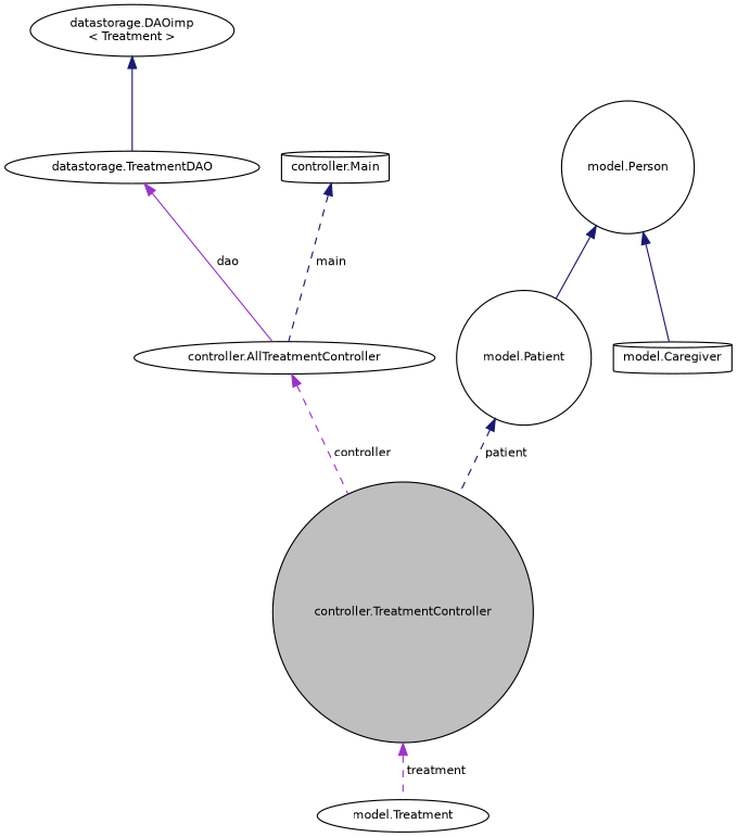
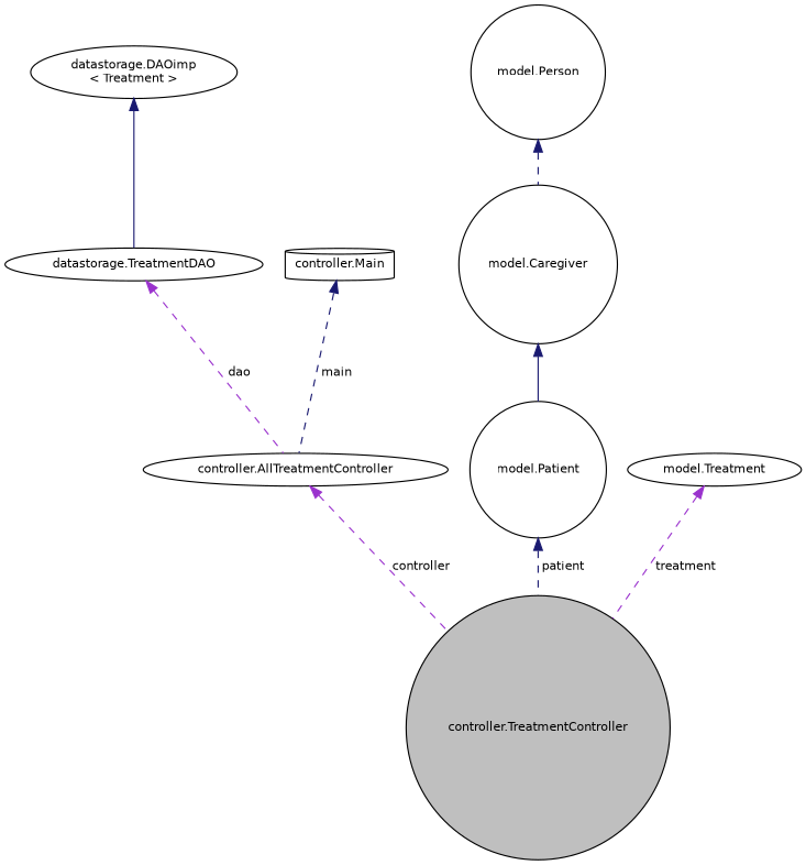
  digraph {
    node [color=black fillcolor=white fontname=Helvetica fontsize=10 shape=ellipse style=filled]
    edge [color=midnightblue dir=back fontname=Helvetica fontsize=10 labelfontname=Helvetica labelfontsize=10 style=dashed]
    n1 [fillcolor=grey75 fontcolor=black height=0.2 label="controller.TreatmentController" shape=circle width=0.4]
    n2 [height=0.2 label="controller.AllTreatmentController" width=0.4]
    n3 [height=0.2 label="datastorage.TreatmentDAO" width=0.4]
    n4 [height=0.2 label="datastorage.DAOimp\l\< Treatment \>" width=0.4]
    n5 [height=0.2 label="controller.Main" shape=cylinder width=0.4]
    n6 [height=0.2 label="model.Patient" shape=circle width=0.4]
    n7 [height=0.2 label="model.Person" shape=circle width=0.4]
-   n8 [height=0.2 label="model.Caregiver" shape=cylinder width=0.4]
+   n8 [height=0.2 label="model.Caregiver" shape=circle width=0.4]
    n9 [height=0.2 label="model.Treatment" width=0.4]
    n2 -> n1 [color=darkorchid3 label=" controller"]
-   n3 -> n2 [color=darkorchid3 label=" dao" style=solid]
+   n3 -> n2 [color=darkorchid3 label=" dao"]
    n4 -> n3 [style=solid]
    n5 -> n2 [label=" main"]
    n6 -> n1 [label=" patient"]
-   n7 -> n6 [style=solid]
-   n7 -> n8 [style=solid]
-   n1 -> n9 [color=darkorchid3 label=" treatment"]
+   n8 -> n6 [style=solid]
+   n7 -> n8
+   n9 -> n1 [color=darkorchid3 label=" treatment"]
  }
